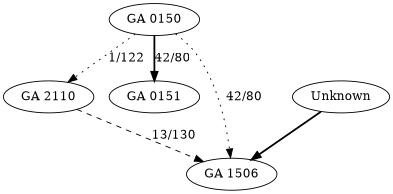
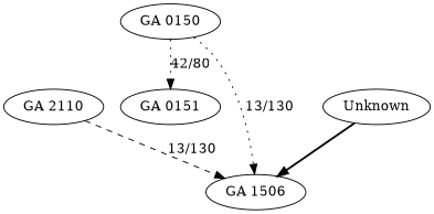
  digraph {
    rankdir=TB
    node [shape=ellipse]
    edge [style=dotted]
    "GA 0150"
    "GA 2110"
    "GA 0151"
    "GA 1506"
    Unknown
-   "GA 0150" -> "GA 2110" [label="1/122"]
-   "GA 0150" -> "GA 0151" [label="42/80" style=bold]
-   "GA 0150" -> "GA 1506" [label="42/80"]
+   "GA 0150" -> "GA 0151" [label="42/80"]
+   "GA 0150" -> "GA 1506" [label="13/130"]
    "GA 2110" -> "GA 1506" [label="13/130" style=dashed]
    Unknown -> "GA 1506" [style=bold]
  }
